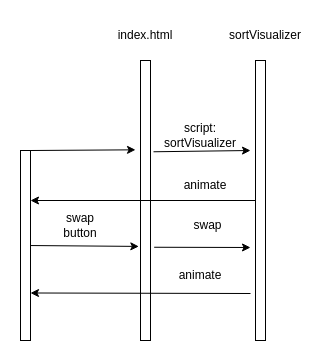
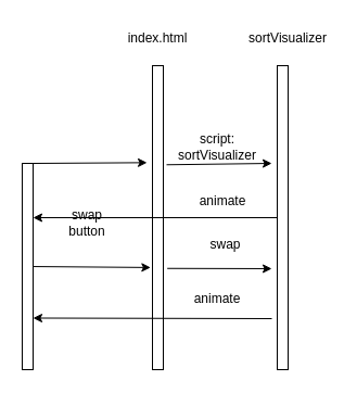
  <mxCell id="0" />
  <mxCell id="1" parent="0" />
  <mxCell id="2" value="" style="rounded=0;whiteSpace=wrap;html=1;" vertex="1" parent="1"><mxGeometry x="20" y="150" width="10" height="190" as="geometry" /></mxCell>
  <mxCell id="3" value="" style="rounded=0;whiteSpace=wrap;html=1;" vertex="1" parent="1"><mxGeometry x="140" y="60" width="10" height="280" as="geometry" /></mxCell>
  <mxCell id="4" value="" style="rounded=0;whiteSpace=wrap;html=1;" vertex="1" parent="1"><mxGeometry x="255" y="60" width="10" height="280" as="geometry" /></mxCell>
  <mxCell id="5" value="sortVisualizer" style="text;html=1;strokeColor=none;fillColor=none;align=center;verticalAlign=middle;whiteSpace=wrap;rounded=0;" vertex="1" parent="1"><mxGeometry x="235" y="20" width="60" height="30" as="geometry" /></mxCell>
  <mxCell id="6" value="" style="endArrow=classic;html=1;rounded=0;exitX=1;exitY=0;exitDx=0;exitDy=0;entryX=-0.5;entryY=0.319;entryDx=0;entryDy=0;entryPerimeter=0;" edge="1" parent="1" source="2" target="3"><mxGeometry width="50" height="50" relative="1" as="geometry"><mxPoint x="190" y="340" as="sourcePoint" /><mxPoint x="130" y="150" as="targetPoint" /><Array as="points" /></mxGeometry></mxCell>
  <mxCell id="7" value="" style="endArrow=classic;html=1;rounded=0;exitX=1.3;exitY=0.326;exitDx=0;exitDy=0;exitPerimeter=0;" edge="1" parent="1" source="3"><mxGeometry width="50" height="50" relative="1" as="geometry"><mxPoint x="190" y="330" as="sourcePoint" /><mxPoint x="250" y="150" as="targetPoint" /></mxGeometry></mxCell>
  <mxCell id="8" value="script: sortVisualizer" style="text;html=1;strokeColor=none;fillColor=none;align=center;verticalAlign=middle;whiteSpace=wrap;rounded=0;" vertex="1" parent="1"><mxGeometry x="170" y="120" width="60" height="30" as="geometry" /></mxCell>
  <mxCell id="9" value="index.html" style="text;html=1;strokeColor=none;fillColor=none;align=center;verticalAlign=middle;whiteSpace=wrap;rounded=0;" vertex="1" parent="1"><mxGeometry x="115" y="20" width="60" height="30" as="geometry" /></mxCell>
  <mxCell id="10" value="" style="endArrow=classic;html=1;rounded=0;exitX=0;exitY=0.5;exitDx=0;exitDy=0;" edge="1" parent="1" source="4"><mxGeometry width="50" height="50" relative="1" as="geometry"><mxPoint x="190" y="320" as="sourcePoint" /><mxPoint x="30" y="200" as="targetPoint" /></mxGeometry></mxCell>
  <mxCell id="11" value="animate" style="text;html=1;strokeColor=none;fillColor=none;align=center;verticalAlign=middle;whiteSpace=wrap;rounded=0;" vertex="1" parent="1"><mxGeometry x="175" y="170" width="60" height="30" as="geometry" /></mxCell>
  <mxCell id="12" value="" style="endArrow=classic;html=1;rounded=0;entryX=-0.167;entryY=0.664;entryDx=0;entryDy=0;entryPerimeter=0;" edge="1" parent="1" source="2" target="3"><mxGeometry width="50" height="50" relative="1" as="geometry"><mxPoint x="190" y="320" as="sourcePoint" /><mxPoint x="240" y="270" as="targetPoint" /></mxGeometry></mxCell>
- <mxCell id="13" value="swap button" style="text;html=1;strokeColor=none;fillColor=none;align=center;verticalAlign=middle;whiteSpace=wrap;rounded=0;" vertex="1" parent="1"><mxGeometry x="50" y="210" width="60" height="30" as="geometry" /></mxCell>
+ <mxCell id="13" value="swap button" style="text;html=1;strokeColor=none;fillColor=none;align=center;verticalAlign=middle;whiteSpace=wrap;rounded=0;" vertex="1" parent="1"><mxGeometry x="50" y="190" width="60" height="30" as="geometry" /></mxCell>
  <mxCell id="14" value="" style="endArrow=classic;html=1;rounded=0;exitX=1.367;exitY=0.667;exitDx=0;exitDy=0;exitPerimeter=0;" edge="1" parent="1" source="3"><mxGeometry width="50" height="50" relative="1" as="geometry"><mxPoint x="190" y="320" as="sourcePoint" /><mxPoint x="250" y="247" as="targetPoint" /></mxGeometry></mxCell>
  <mxCell id="15" value="swap" style="text;html=1;strokeColor=none;fillColor=none;align=center;verticalAlign=middle;whiteSpace=wrap;rounded=0;" vertex="1" parent="1"><mxGeometry x="180" y="210" width="55" height="30" as="geometry" /></mxCell>
  <mxCell id="16" value="" style="endArrow=classic;html=1;rounded=0;entryX=1;entryY=0.75;entryDx=0;entryDy=0;" edge="1" parent="1" target="2"><mxGeometry width="50" height="50" relative="1" as="geometry"><mxPoint x="250" y="293" as="sourcePoint" /><mxPoint x="240" y="270" as="targetPoint" /></mxGeometry></mxCell>
  <mxCell id="17" value="animate" style="text;html=1;strokeColor=none;fillColor=none;align=center;verticalAlign=middle;whiteSpace=wrap;rounded=0;" vertex="1" parent="1"><mxGeometry x="170" y="260" width="60" height="30" as="geometry" /></mxCell>
